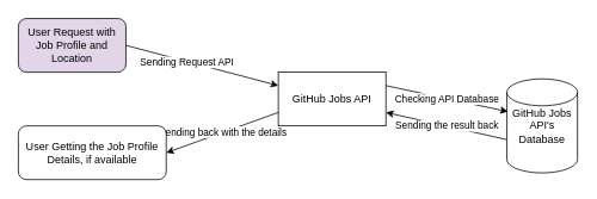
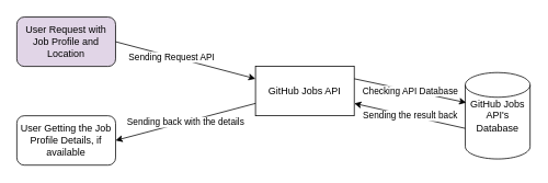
  <mxCell id="0" />
  <mxCell id="1" parent="0" />
  <mxCell id="2" value="User Request with Job Profile and Location" style="rounded=1;whiteSpace=wrap;html=1;fillColor=#e1d5e7;" vertex="1" parent="1"><mxGeometry x="20" y="20" width="120" height="60" as="geometry" /></mxCell>
  <mxCell id="3" value="GitHub Jobs API" style="rounded=0;whiteSpace=wrap;html=1;" vertex="1" parent="1"><mxGeometry x="310" y="80" width="120" height="60" as="geometry" /></mxCell>
  <mxCell id="4" value="GitHub Jobs API's&lt;br&gt;Database" style="shape=cylinder2;whiteSpace=wrap;html=1;boundedLbl=1;backgroundOutline=1;size=15;" vertex="1" parent="1"><mxGeometry x="565" y="87.5" width="78.75" height="105" as="geometry" /></mxCell>
  <mxCell id="5" value="Checking API Database" style="endArrow=classic;html=1;entryX=0.013;entryY=0.348;entryDx=0;entryDy=0;entryPerimeter=0;exitX=1;exitY=0.25;exitDx=0;exitDy=0;" edge="1" parent="1" source="3" target="4"><mxGeometry width="50" height="50" relative="1" as="geometry"><mxPoint x="380" y="130" as="sourcePoint" /><mxPoint x="430" y="80" as="targetPoint" /></mxGeometry></mxCell>
  <mxCell id="6" value="Sending back with the details" style="endArrow=classic;html=1;entryX=1;entryY=0.5;entryDx=0;entryDy=0;exitX=0;exitY=0.75;exitDx=0;exitDy=0;" edge="1" parent="1" source="3" target="8"><mxGeometry width="50" height="50" relative="1" as="geometry"><mxPoint x="210" y="160" as="sourcePoint" /><mxPoint x="260" y="110" as="targetPoint" /></mxGeometry></mxCell>
  <mxCell id="7" value="Sending the result back" style="endArrow=classic;html=1;entryX=1;entryY=0.75;entryDx=0;entryDy=0;exitX=-0.002;exitY=0.646;exitDx=0;exitDy=0;exitPerimeter=0;" edge="1" parent="1" source="4" target="3"><mxGeometry width="50" height="50" relative="1" as="geometry"><mxPoint x="586" y="125" as="sourcePoint" /><mxPoint x="430" y="80" as="targetPoint" /></mxGeometry></mxCell>
- <mxCell id="8" value="User Getting the Job Profile Details, if available" style="rounded=1;whiteSpace=wrap;html=1;" vertex="1" parent="1"><mxGeometry x="20" y="140" width="165" height="60" as="geometry" /></mxCell>
+ <mxCell id="8" value="User Getting the Job Profile Details, if available" style="rounded=1;whiteSpace=wrap;html=1;" vertex="1" parent="1"><mxGeometry x="20" y="140" width="120" height="60" as="geometry" /></mxCell>
  <mxCell id="9" value="" style="endArrow=classic;html=1;exitX=1;exitY=0.5;exitDx=0;exitDy=0;entryX=0;entryY=0.25;entryDx=0;entryDy=0;" edge="1" parent="1" source="2" target="3"><mxGeometry width="50" height="50" relative="1" as="geometry"><mxPoint x="280" y="160" as="sourcePoint" /><mxPoint x="330" y="110" as="targetPoint" /></mxGeometry></mxCell>
  <mxCell id="10" value="Sending Request API" style="edgeLabel;html=1;align=center;verticalAlign=middle;resizable=0;points=[];" vertex="1" connectable="0" parent="9"><mxGeometry x="-0.209" y="-1" relative="1" as="geometry"><mxPoint as="offset" /></mxGeometry></mxCell>
